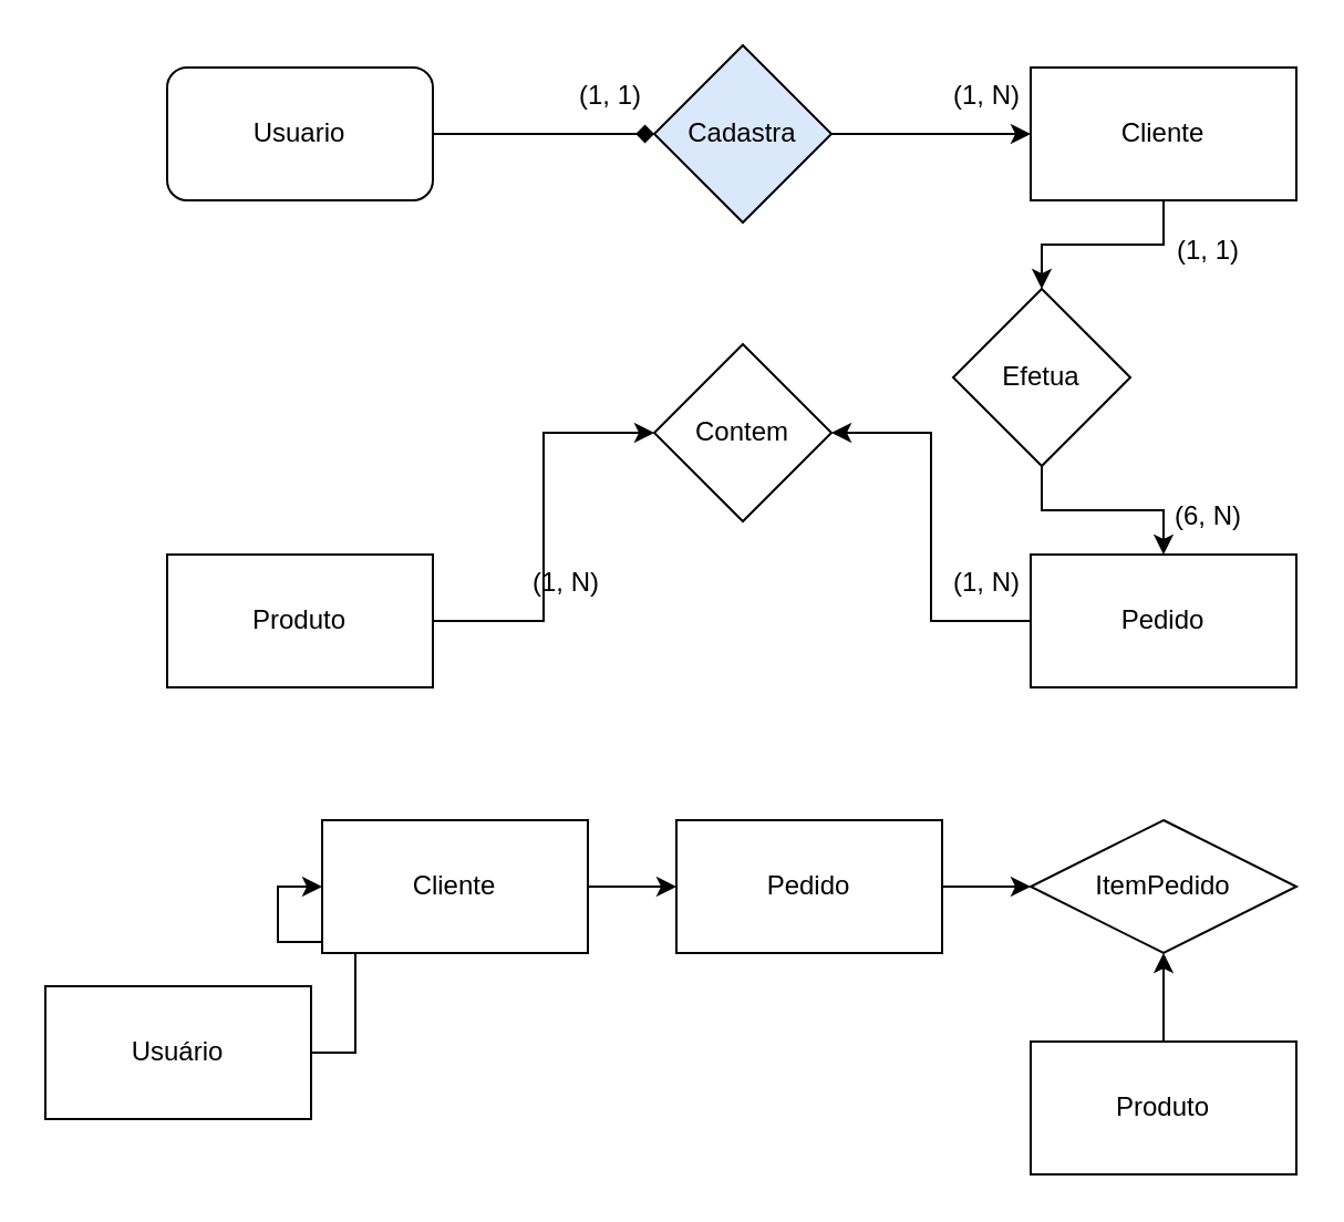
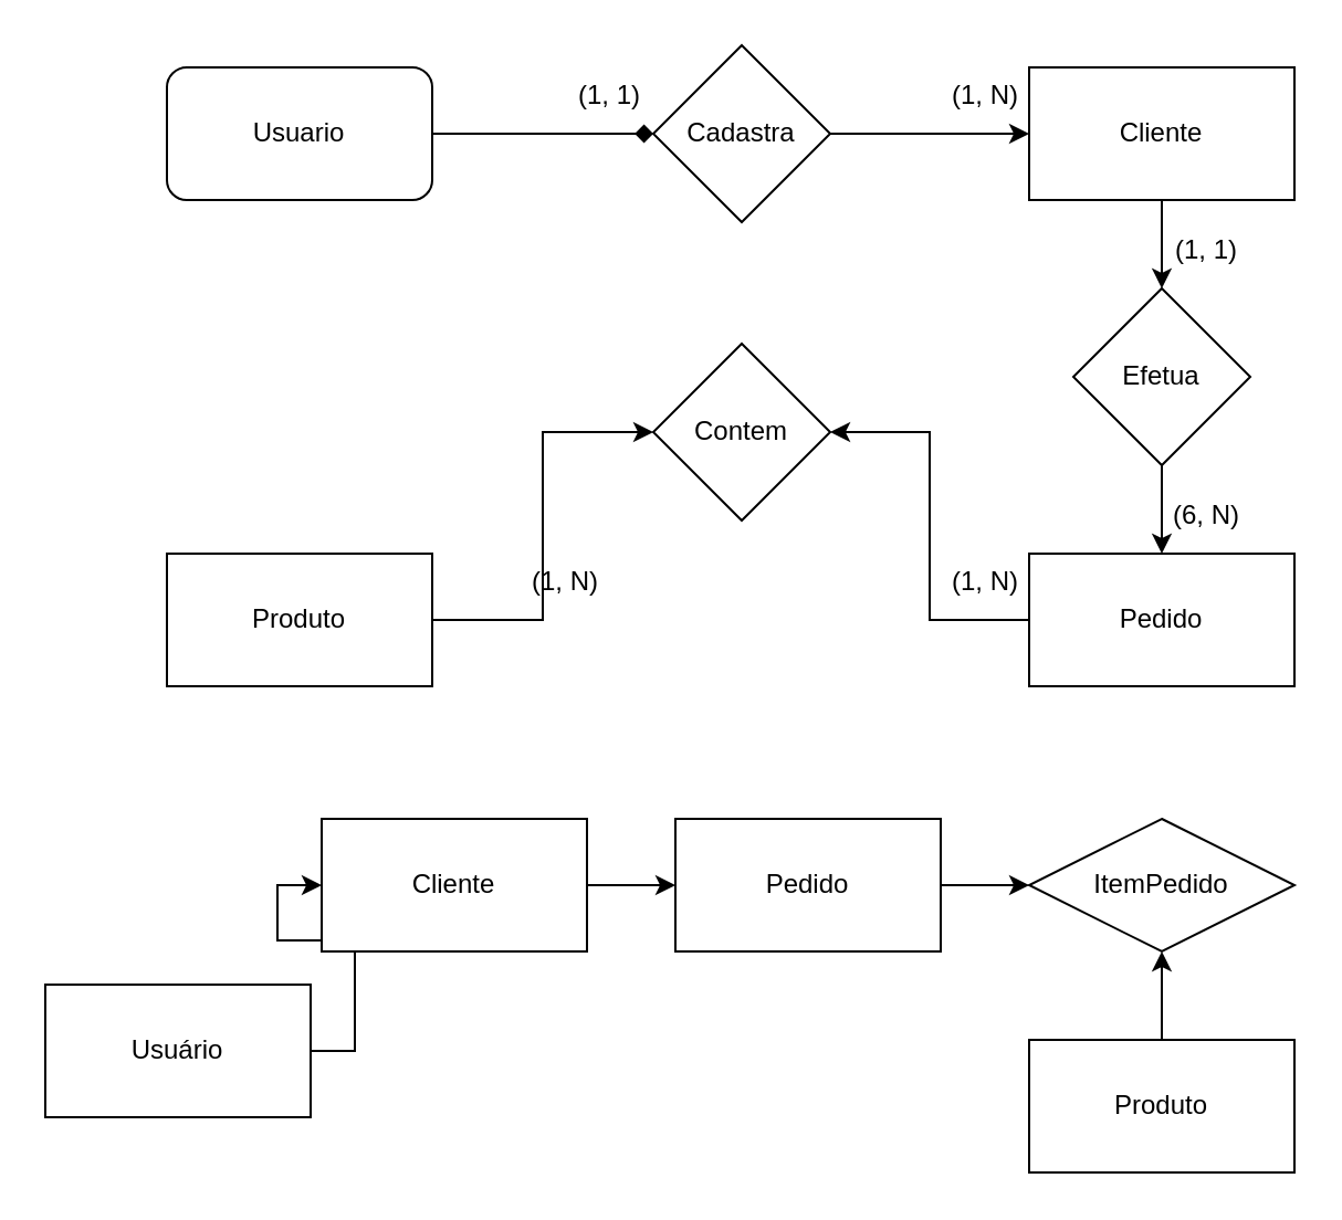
  <mxCell id="0" />
  <mxCell id="1" parent="0" />
  <mxCell id="2" style="edgeStyle=orthogonalEdgeStyle;rounded=0;orthogonalLoop=1;jettySize=auto;html=1;exitX=1;exitY=0.5;exitDx=0;exitDy=0;entryX=0;entryY=0.5;entryDx=0;entryDy=0;" edge="1" parent="1" source="3" target="7"><mxGeometry relative="1" as="geometry" /></mxCell>
- <mxCell id="3" value="Cadastra" style="rhombus;whiteSpace=wrap;html=1;fillColor=#dae8fc;" vertex="1" parent="1"><mxGeometry x="295" y="20" width="80" height="80" as="geometry" /></mxCell>
+ <mxCell id="3" value="Cadastra" style="rhombus;whiteSpace=wrap;html=1;" vertex="1" parent="1"><mxGeometry x="295" y="20" width="80" height="80" as="geometry" /></mxCell>
  <mxCell id="4" style="edgeStyle=orthogonalEdgeStyle;rounded=0;orthogonalLoop=1;jettySize=auto;html=1;exitX=1;exitY=0.5;exitDx=0;exitDy=0;entryX=0;entryY=0.5;entryDx=0;entryDy=0;endArrow=diamond;" edge="1" parent="1" source="5" target="3"><mxGeometry relative="1" as="geometry" /></mxCell>
  <mxCell id="5" value="Usuario" style="whiteSpace=wrap;html=1;rounded=1;" vertex="1" parent="1"><mxGeometry x="75" y="30" width="120" height="60" as="geometry" /></mxCell>
  <mxCell id="6" style="edgeStyle=orthogonalEdgeStyle;rounded=0;orthogonalLoop=1;jettySize=auto;html=1;exitX=0.5;exitY=1;exitDx=0;exitDy=0;entryX=0.5;entryY=0;entryDx=0;entryDy=0;" edge="1" parent="1" source="7" target="9"><mxGeometry relative="1" as="geometry" /></mxCell>
  <mxCell id="7" value="Cliente" style="rounded=0;whiteSpace=wrap;html=1;" vertex="1" parent="1"><mxGeometry x="465" y="30" width="120" height="60" as="geometry" /></mxCell>
  <mxCell id="8" style="edgeStyle=orthogonalEdgeStyle;rounded=0;orthogonalLoop=1;jettySize=auto;html=1;exitX=0.5;exitY=1;exitDx=0;exitDy=0;entryX=0.5;entryY=0;entryDx=0;entryDy=0;" edge="1" parent="1" source="9" target="11"><mxGeometry relative="1" as="geometry" /></mxCell>
- <mxCell id="9" value="Efetua" style="rhombus;whiteSpace=wrap;html=1;" vertex="1" parent="1"><mxGeometry x="430" y="130" width="80" height="80" as="geometry" /></mxCell>
+ <mxCell id="9" value="Efetua" style="rhombus;whiteSpace=wrap;html=1;" vertex="1" parent="1"><mxGeometry x="485" y="130" width="80" height="80" as="geometry" /></mxCell>
  <mxCell id="10" style="edgeStyle=orthogonalEdgeStyle;rounded=0;orthogonalLoop=1;jettySize=auto;html=1;exitX=0;exitY=0.5;exitDx=0;exitDy=0;entryX=1;entryY=0.5;entryDx=0;entryDy=0;" edge="1" parent="1" source="11" target="12"><mxGeometry relative="1" as="geometry" /></mxCell>
  <mxCell id="11" value="Pedido" style="rounded=0;whiteSpace=wrap;html=1;" vertex="1" parent="1"><mxGeometry x="465" y="250" width="120" height="60" as="geometry" /></mxCell>
  <mxCell id="12" value="Contem" style="rhombus;whiteSpace=wrap;html=1;" vertex="1" parent="1"><mxGeometry x="295" y="155" width="80" height="80" as="geometry" /></mxCell>
  <mxCell id="13" style="edgeStyle=orthogonalEdgeStyle;rounded=0;orthogonalLoop=1;jettySize=auto;html=1;exitX=1;exitY=0.5;exitDx=0;exitDy=0;entryX=0;entryY=0.5;entryDx=0;entryDy=0;" edge="1" parent="1" source="14" target="12"><mxGeometry relative="1" as="geometry" /></mxCell>
  <mxCell id="14" value="Produto" style="rounded=0;whiteSpace=wrap;html=1;" vertex="1" parent="1"><mxGeometry x="75" y="250" width="120" height="60" as="geometry" /></mxCell>
  <mxCell id="15" value="(1, 1)" style="text;html=1;align=center;verticalAlign=middle;resizable=0;points=[];autosize=1;strokeColor=none;fillColor=none;" vertex="1" parent="1"><mxGeometry x="250" y="28" width="50" height="30" as="geometry" /></mxCell>
  <mxCell id="16" value="(1, N)" style="text;html=1;align=center;verticalAlign=middle;resizable=0;points=[];autosize=1;strokeColor=none;fillColor=none;" vertex="1" parent="1"><mxGeometry x="420" y="28" width="50" height="30" as="geometry" /></mxCell>
  <mxCell id="17" value="(1, 1)" style="text;html=1;align=center;verticalAlign=middle;resizable=0;points=[];autosize=1;strokeColor=none;fillColor=none;" vertex="1" parent="1"><mxGeometry x="520" y="98" width="50" height="30" as="geometry" /></mxCell>
  <mxCell id="18" value="(6, N)" style="text;html=1;align=center;verticalAlign=middle;resizable=0;points=[];autosize=1;strokeColor=none;fillColor=none;" vertex="1" parent="1"><mxGeometry x="520" y="218" width="50" height="30" as="geometry" /></mxCell>
  <mxCell id="19" value="(1, N)" style="text;html=1;align=center;verticalAlign=middle;resizable=0;points=[];autosize=1;strokeColor=none;fillColor=none;" vertex="1" parent="1"><mxGeometry x="420" y="248" width="50" height="30" as="geometry" /></mxCell>
  <mxCell id="20" value="(1, N)" style="text;html=1;align=center;verticalAlign=middle;resizable=0;points=[];autosize=1;strokeColor=none;fillColor=none;" vertex="1" parent="1"><mxGeometry x="230" y="248" width="50" height="30" as="geometry" /></mxCell>
  <mxCell id="21" style="edgeStyle=orthogonalEdgeStyle;rounded=0;orthogonalLoop=1;jettySize=auto;html=1;exitX=1;exitY=0.5;exitDx=0;exitDy=0;entryX=0;entryY=0.5;entryDx=0;entryDy=0;" edge="1" parent="1" source="22" target="24"><mxGeometry relative="1" as="geometry" /></mxCell>
  <mxCell id="22" value="Usuário" style="rounded=0;whiteSpace=wrap;html=1;" vertex="1" parent="1"><mxGeometry x="20" y="445" width="120" height="60" as="geometry" /></mxCell>
  <mxCell id="23" style="edgeStyle=orthogonalEdgeStyle;rounded=0;orthogonalLoop=1;jettySize=auto;html=1;exitX=1;exitY=0.5;exitDx=0;exitDy=0;entryX=0;entryY=0.5;entryDx=0;entryDy=0;" edge="1" parent="1" source="24" target="26"><mxGeometry relative="1" as="geometry" /></mxCell>
  <mxCell id="24" value="Cliente" style="rounded=0;whiteSpace=wrap;html=1;" vertex="1" parent="1"><mxGeometry x="145" y="370" width="120" height="60" as="geometry" /></mxCell>
  <mxCell id="25" style="edgeStyle=orthogonalEdgeStyle;rounded=0;orthogonalLoop=1;jettySize=auto;html=1;exitX=1;exitY=0.5;exitDx=0;exitDy=0;entryX=0;entryY=0.5;entryDx=0;entryDy=0;" edge="1" parent="1" source="26" target="27"><mxGeometry relative="1" as="geometry" /></mxCell>
  <mxCell id="26" value="Pedido" style="rounded=0;whiteSpace=wrap;html=1;" vertex="1" parent="1"><mxGeometry x="305" y="370" width="120" height="60" as="geometry" /></mxCell>
  <mxCell id="27" value="ItemPedido" style="rhombus;whiteSpace=wrap;html=1;" vertex="1" parent="1"><mxGeometry x="465" y="370" width="120" height="60" as="geometry" /></mxCell>
  <mxCell id="28" style="edgeStyle=orthogonalEdgeStyle;rounded=0;orthogonalLoop=1;jettySize=auto;html=1;exitX=0.5;exitY=0;exitDx=0;exitDy=0;entryX=0.5;entryY=1;entryDx=0;entryDy=0;" edge="1" parent="1" source="29" target="27"><mxGeometry relative="1" as="geometry" /></mxCell>
  <mxCell id="29" value="Produto" style="rounded=0;whiteSpace=wrap;html=1;" vertex="1" parent="1"><mxGeometry x="465" y="470" width="120" height="60" as="geometry" /></mxCell>
